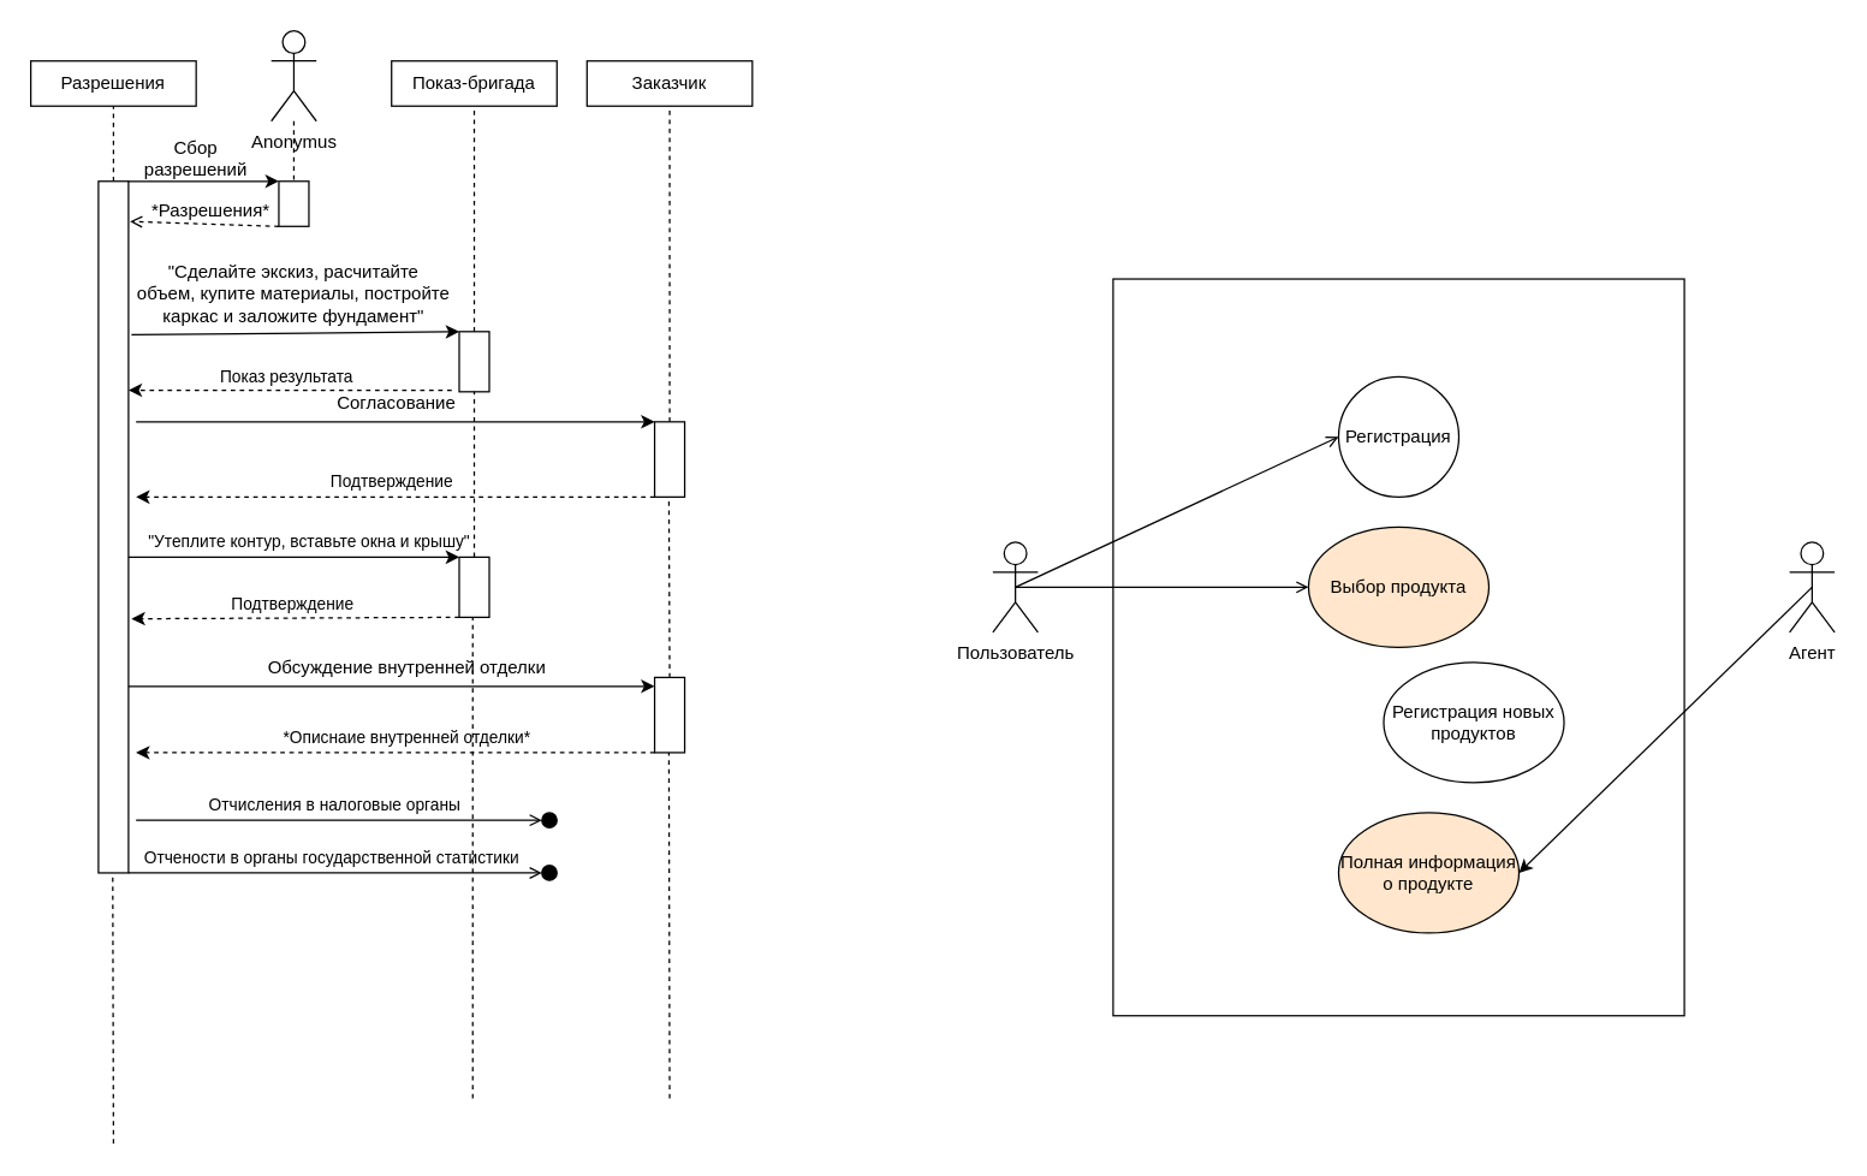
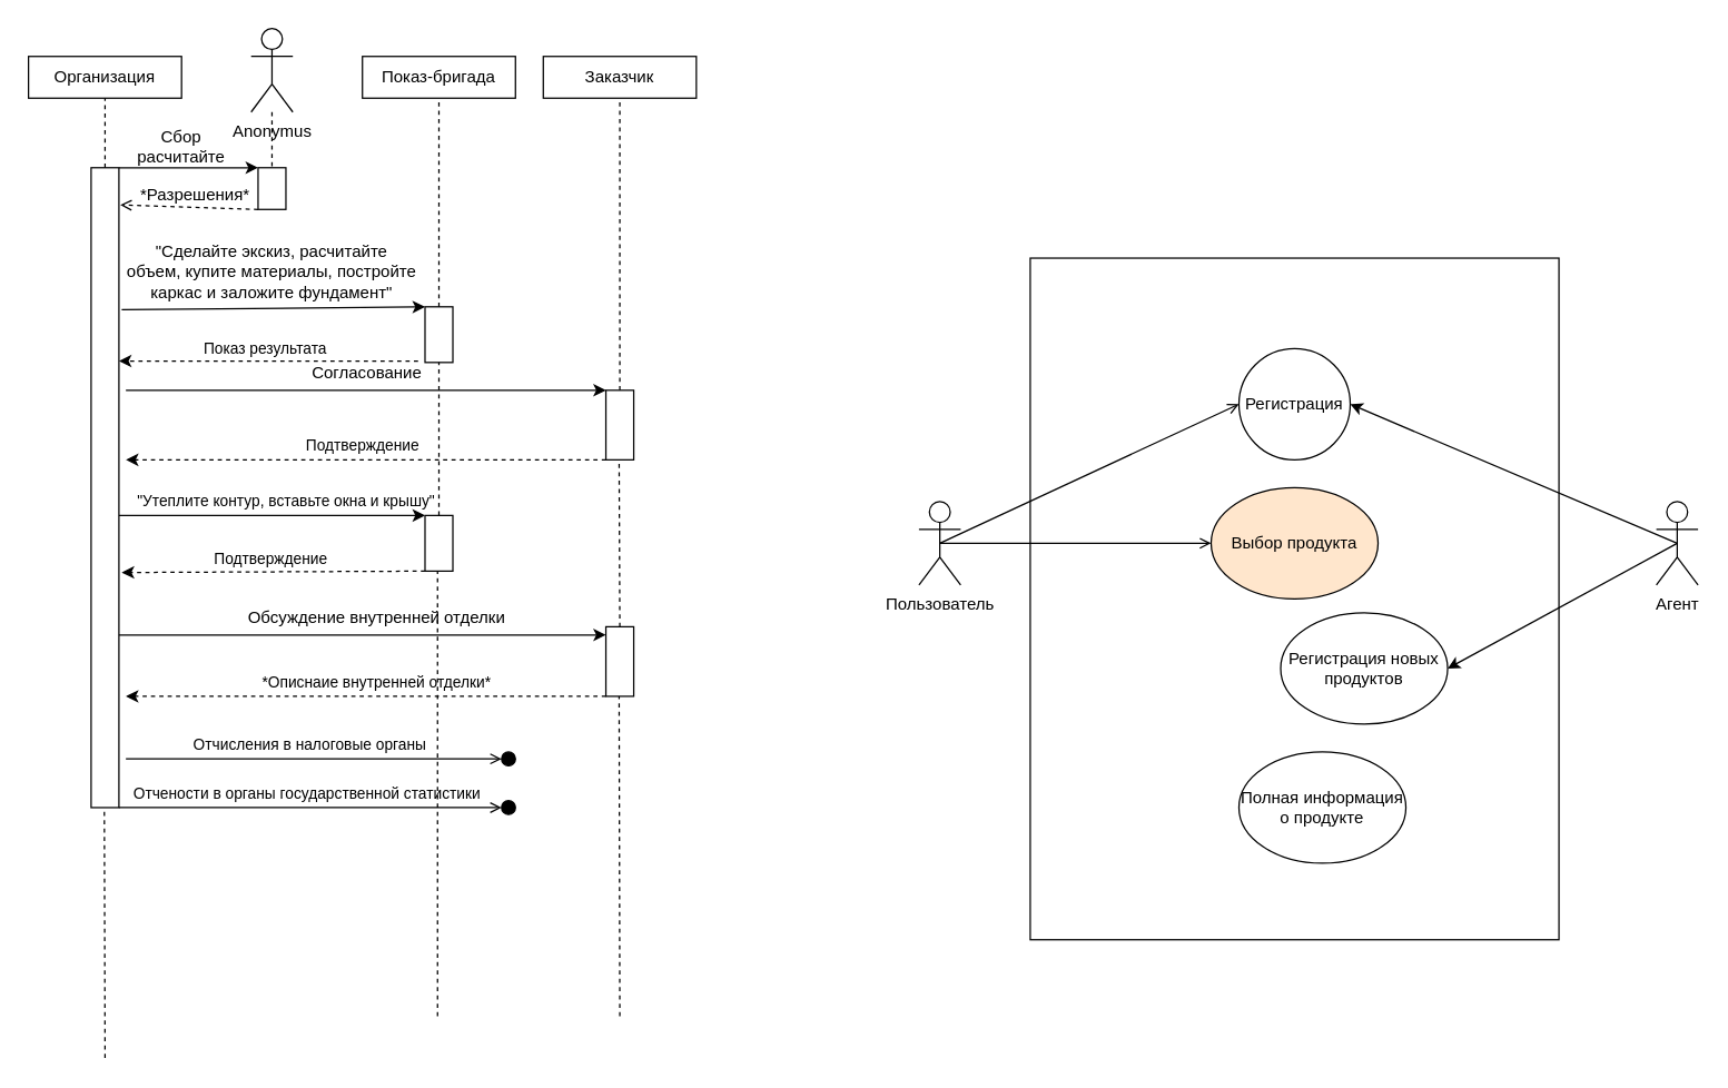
  <mxCell id="0" />
  <mxCell id="1" parent="0" />
- <mxCell id="2" value="Разрешения" style="rounded=0;whiteSpace=wrap;html=1;fillColor=none;" parent="1" vertex="1"><mxGeometry x="20" y="40" width="110" height="30" as="geometry" /></mxCell>
+ <mxCell id="2" value="Организация" style="rounded=0;whiteSpace=wrap;html=1;fillColor=none;" parent="1" vertex="1"><mxGeometry x="20" y="40" width="110" height="30" as="geometry" /></mxCell>
  <mxCell id="3" value="Заказчик" style="rounded=0;whiteSpace=wrap;html=1;fillColor=none;" parent="1" vertex="1"><mxGeometry x="390" y="40" width="110" height="30" as="geometry" /></mxCell>
  <mxCell id="4" value="Показ-бригада" style="rounded=0;whiteSpace=wrap;html=1;fillColor=none;" parent="1" vertex="1"><mxGeometry x="260" y="40" width="110" height="30" as="geometry" /></mxCell>
  <mxCell id="5" value="" style="rounded=0;whiteSpace=wrap;html=1;fillColor=none;" parent="1" vertex="1"><mxGeometry x="65" y="120" width="20" height="460" as="geometry" /></mxCell>
  <mxCell id="6" value="Anonymus" style="shape=umlActor;verticalLabelPosition=bottom;verticalAlign=top;html=1;outlineConnect=0;fillColor=none;" parent="1" vertex="1"><mxGeometry x="180" y="20" width="30" height="60" as="geometry" /></mxCell>
  <mxCell id="7" value="" style="rounded=0;whiteSpace=wrap;html=1;fillColor=none;" parent="1" vertex="1"><mxGeometry x="185" y="120" width="20" height="30" as="geometry" /></mxCell>
  <mxCell id="8" value="" style="endArrow=classic;html=1;rounded=0;entryX=0;entryY=0;entryDx=0;entryDy=0;exitX=1;exitY=0;exitDx=0;exitDy=0;" parent="1" source="5" target="7" edge="1"><mxGeometry width="50" height="50" relative="1" as="geometry"><mxPoint x="260" y="420" as="sourcePoint" /><mxPoint x="310" y="370" as="targetPoint" /></mxGeometry></mxCell>
  <mxCell id="9" value="" style="endArrow=open;html=1;rounded=0;dashed=1;exitX=0;exitY=1;exitDx=0;exitDy=0;entryX=1.05;entryY=0.058;entryDx=0;entryDy=0;entryPerimeter=0;endFill=0;" parent="1" source="7" target="5" edge="1"><mxGeometry width="50" height="50" relative="1" as="geometry"><mxPoint x="260" y="420" as="sourcePoint" /><mxPoint x="90" y="170" as="targetPoint" /></mxGeometry></mxCell>
- <mxCell id="10" value="Сбор разрешений" style="text;html=1;strokeColor=none;fillColor=none;align=center;verticalAlign=middle;whiteSpace=wrap;rounded=0;" parent="1" vertex="1"><mxGeometry x="100" y="90" width="60" height="30" as="geometry" /></mxCell>
+ <mxCell id="10" value="Сбор расчитайте" style="text;html=1;strokeColor=none;fillColor=none;align=center;verticalAlign=middle;whiteSpace=wrap;rounded=0;" parent="1" vertex="1"><mxGeometry x="100" y="90" width="60" height="30" as="geometry" /></mxCell>
  <mxCell id="11" value="" style="endArrow=none;dashed=1;html=1;rounded=0;entryX=0.5;entryY=1;entryDx=0;entryDy=0;exitX=0.5;exitY=0;exitDx=0;exitDy=0;" parent="1" source="5" target="2" edge="1"><mxGeometry width="50" height="50" relative="1" as="geometry"><mxPoint x="260" y="410" as="sourcePoint" /><mxPoint x="310" y="360" as="targetPoint" /></mxGeometry></mxCell>
  <mxCell id="12" value="*Разрешения*" style="text;html=1;strokeColor=none;fillColor=none;align=center;verticalAlign=middle;whiteSpace=wrap;rounded=0;" parent="1" vertex="1"><mxGeometry x="110" y="130" width="60" height="20" as="geometry" /></mxCell>
  <mxCell id="13" value="" style="rounded=0;whiteSpace=wrap;html=1;fillColor=none;" parent="1" vertex="1"><mxGeometry x="305" y="220" width="20" height="40" as="geometry" /></mxCell>
  <mxCell id="14" value="" style="rounded=0;whiteSpace=wrap;html=1;fillColor=none;" parent="1" vertex="1"><mxGeometry x="435" y="280" width="20" height="50" as="geometry" /></mxCell>
  <mxCell id="15" value="" style="endArrow=none;dashed=1;html=1;rounded=0;entryX=0.5;entryY=1;entryDx=0;entryDy=0;exitX=0.5;exitY=0;exitDx=0;exitDy=0;" parent="1" source="13" target="4" edge="1"><mxGeometry width="50" height="50" relative="1" as="geometry"><mxPoint x="260" y="410" as="sourcePoint" /><mxPoint x="310" y="360" as="targetPoint" /></mxGeometry></mxCell>
  <mxCell id="16" value="" style="endArrow=none;dashed=1;html=1;rounded=0;entryX=0.5;entryY=1;entryDx=0;entryDy=0;exitX=0.5;exitY=0;exitDx=0;exitDy=0;" parent="1" source="14" target="3" edge="1"><mxGeometry width="50" height="50" relative="1" as="geometry"><mxPoint x="260" y="410" as="sourcePoint" /><mxPoint x="310" y="360" as="targetPoint" /></mxGeometry></mxCell>
  <mxCell id="17" value="" style="endArrow=none;dashed=1;html=1;rounded=0;entryX=0.5;entryY=0;entryDx=0;entryDy=0;" parent="1" source="6" target="7" edge="1"><mxGeometry width="50" height="50" relative="1" as="geometry"><mxPoint x="260" y="410" as="sourcePoint" /><mxPoint x="310" y="360" as="targetPoint" /></mxGeometry></mxCell>
  <mxCell id="18" value="" style="endArrow=classic;html=1;rounded=0;exitX=1.1;exitY=0.222;exitDx=0;exitDy=0;exitPerimeter=0;entryX=0;entryY=0;entryDx=0;entryDy=0;endFill=1;" parent="1" source="5" target="13" edge="1"><mxGeometry width="50" height="50" relative="1" as="geometry"><mxPoint x="85" y="226" as="sourcePoint" /><mxPoint x="303" y="226.2" as="targetPoint" /></mxGeometry></mxCell>
  <mxCell id="19" value="&quot;Сделайте экскиз, расчитайте объем, купите материалы, постройте каркас и заложите фундамент&quot;" style="text;html=1;strokeColor=none;fillColor=none;align=center;verticalAlign=middle;whiteSpace=wrap;rounded=0;" parent="1" vertex="1"><mxGeometry x="90" y="180" width="210" height="30" as="geometry" /></mxCell>
  <mxCell id="20" value="&#10;&lt;span style=&quot;color: rgb(0, 0, 0); font-family: Helvetica; font-size: 12px; font-style: normal; font-variant-ligatures: normal; font-variant-caps: normal; font-weight: 400; letter-spacing: normal; orphans: 2; text-align: center; text-indent: 0px; text-transform: none; widows: 2; word-spacing: 0px; -webkit-text-stroke-width: 0px; text-decoration-thickness: initial; text-decoration-style: initial; text-decoration-color: initial; float: none; display: inline !important;&quot;&gt;Согласование&lt;/span&gt;&#10;&#10;" style="endArrow=classic;html=1;rounded=0;entryX=0;entryY=0;entryDx=0;entryDy=0;endFill=1;labelBackgroundColor=none;" parent="1" target="14" edge="1"><mxGeometry y="6" width="50" height="50" relative="1" as="geometry"><mxPoint x="90" y="280" as="sourcePoint" /><mxPoint x="435" y="285.9" as="targetPoint" /><mxPoint as="offset" /></mxGeometry></mxCell>
  <mxCell id="21" value="Подтверждение" style="endArrow=classic;html=1;rounded=0;exitX=0;exitY=1;exitDx=0;exitDy=0;dashed=1;labelBackgroundColor=none;" parent="1" source="14" edge="1"><mxGeometry x="0.015" y="-10" width="50" height="50" relative="1" as="geometry"><mxPoint x="260" y="360" as="sourcePoint" /><mxPoint x="90" y="330" as="targetPoint" /><mxPoint as="offset" /></mxGeometry></mxCell>
  <mxCell id="22" value="" style="rounded=0;whiteSpace=wrap;html=1;fillColor=none;" parent="1" vertex="1"><mxGeometry x="435" y="450" width="20" height="50" as="geometry" /></mxCell>
  <mxCell id="23" value="&#10;&lt;span style=&quot;color: rgb(0, 0, 0); font-family: Helvetica; font-size: 12px; font-style: normal; font-variant-ligatures: normal; font-variant-caps: normal; font-weight: 400; letter-spacing: normal; orphans: 2; text-align: center; text-indent: 0px; text-transform: none; widows: 2; word-spacing: 0px; -webkit-text-stroke-width: 0px; text-decoration-thickness: initial; text-decoration-style: initial; text-decoration-color: initial; float: none; display: inline !important;&quot;&gt;Обсуждение внутренней отделки&lt;/span&gt;&#10;&#10;" style="endArrow=classic;html=1;rounded=0;exitX=1;exitY=0.112;exitDx=0;exitDy=0;exitPerimeter=0;entryX=0;entryY=0.308;entryDx=0;entryDy=0;entryPerimeter=0;endFill=1;labelBackgroundColor=none;" parent="1" edge="1"><mxGeometry x="0.057" y="6" width="50" height="50" relative="1" as="geometry"><mxPoint x="85" y="456" as="sourcePoint" /><mxPoint x="435" y="455.9" as="targetPoint" /><mxPoint as="offset" /></mxGeometry></mxCell>
  <mxCell id="24" value="*Описнаие внутренней отделки*" style="endArrow=classic;html=1;rounded=0;exitX=0;exitY=1;exitDx=0;exitDy=0;dashed=1;labelBackgroundColor=none;" parent="1" source="22" edge="1"><mxGeometry x="-0.043" y="-10" width="50" height="50" relative="1" as="geometry"><mxPoint x="260" y="530" as="sourcePoint" /><mxPoint x="90" y="500" as="targetPoint" /><mxPoint as="offset" /></mxGeometry></mxCell>
  <mxCell id="25" value="Показ результата" style="endArrow=classic;html=1;rounded=0;dashed=1;" parent="1" edge="1"><mxGeometry x="0.023" y="-9" width="50" height="50" relative="1" as="geometry"><mxPoint x="300" y="259" as="sourcePoint" /><mxPoint x="85" y="259" as="targetPoint" /><mxPoint as="offset" /></mxGeometry></mxCell>
  <mxCell id="26" value="" style="rounded=0;whiteSpace=wrap;html=1;fillColor=none;" parent="1" vertex="1"><mxGeometry x="305" y="370" width="20" height="40" as="geometry" /></mxCell>
  <mxCell id="27" value="&quot;Утеплите контур, вставьте окна и крышу&quot;" style="endArrow=classic;html=1;rounded=0;endFill=1;labelBackgroundColor=none;" parent="1" edge="1"><mxGeometry x="0.091" y="10" width="50" height="50" relative="1" as="geometry"><mxPoint x="85" y="370" as="sourcePoint" /><mxPoint x="305" y="370" as="targetPoint" /><mxPoint as="offset" /></mxGeometry></mxCell>
  <mxCell id="28" value="Подтверждение" style="endArrow=classic;html=1;rounded=0;exitX=0;exitY=1;exitDx=0;exitDy=0;dashed=1;labelBackgroundColor=none;entryX=1.1;entryY=0.562;entryDx=0;entryDy=0;entryPerimeter=0;" parent="1" source="26" edge="1"><mxGeometry x="0.015" y="-10" width="50" height="50" relative="1" as="geometry"><mxPoint x="440" y="414.1" as="sourcePoint" /><mxPoint x="87" y="411" as="targetPoint" /><mxPoint as="offset" /></mxGeometry></mxCell>
  <mxCell id="29" value="" style="endArrow=none;dashed=1;html=1;rounded=0;labelBackgroundColor=none;exitX=0.5;exitY=0;exitDx=0;exitDy=0;entryX=0.5;entryY=1;entryDx=0;entryDy=0;" parent="1" source="26" target="13" edge="1"><mxGeometry width="50" height="50" relative="1" as="geometry"><mxPoint x="170" y="340" as="sourcePoint" /><mxPoint x="320" y="260" as="targetPoint" /></mxGeometry></mxCell>
  <mxCell id="30" value="Отчисления в налоговые органы" style="endArrow=open;html=1;rounded=0;labelBackgroundColor=none;endFill=0;" parent="1" target="32" edge="1"><mxGeometry x="-0.023" y="10" width="50" height="50" relative="1" as="geometry"><mxPoint x="90" y="545" as="sourcePoint" /><mxPoint x="300" y="550" as="targetPoint" /><mxPoint as="offset" /></mxGeometry></mxCell>
  <mxCell id="31" value="Отчености в органы государственной статистики" style="endArrow=open;html=1;rounded=0;labelBackgroundColor=none;endFill=0;entryX=0;entryY=0.5;entryDx=0;entryDy=0;" parent="1" target="33" edge="1"><mxGeometry x="-0.018" y="10" width="50" height="50" relative="1" as="geometry"><mxPoint x="85" y="580" as="sourcePoint" /><mxPoint x="300" y="580" as="targetPoint" /><mxPoint as="offset" /></mxGeometry></mxCell>
  <mxCell id="32" value="" style="ellipse;whiteSpace=wrap;html=1;aspect=fixed;fillColor=#000000;" parent="1" vertex="1"><mxGeometry x="360" y="540" width="10" height="10" as="geometry" /></mxCell>
  <mxCell id="33" value="" style="ellipse;whiteSpace=wrap;html=1;aspect=fixed;fillColor=#000000;" parent="1" vertex="1"><mxGeometry x="360" y="575" width="10" height="10" as="geometry" /></mxCell>
  <mxCell id="34" value="" style="endArrow=none;dashed=1;html=1;rounded=0;labelBackgroundColor=none;entryX=0.5;entryY=1;entryDx=0;entryDy=0;" parent="1" edge="1"><mxGeometry width="50" height="50" relative="1" as="geometry"><mxPoint x="314" y="730" as="sourcePoint" /><mxPoint x="314" y="410" as="targetPoint" /></mxGeometry></mxCell>
  <mxCell id="35" value="" style="endArrow=none;dashed=1;html=1;rounded=0;labelBackgroundColor=none;exitX=0.5;exitY=0;exitDx=0;exitDy=0;entryX=0.5;entryY=1;entryDx=0;entryDy=0;" parent="1" source="22" edge="1"><mxGeometry width="50" height="50" relative="1" as="geometry"><mxPoint x="444.5" y="440" as="sourcePoint" /><mxPoint x="444.5" y="330" as="targetPoint" /></mxGeometry></mxCell>
  <mxCell id="36" value="" style="endArrow=none;dashed=1;html=1;rounded=0;labelBackgroundColor=none;entryX=0.5;entryY=1;entryDx=0;entryDy=0;" parent="1" edge="1"><mxGeometry width="50" height="50" relative="1" as="geometry"><mxPoint x="445" y="730" as="sourcePoint" /><mxPoint x="444.5" y="500" as="targetPoint" /></mxGeometry></mxCell>
  <mxCell id="37" value="" style="endArrow=none;dashed=1;html=1;rounded=0;labelBackgroundColor=none;entryX=0.5;entryY=1;entryDx=0;entryDy=0;" parent="1" edge="1"><mxGeometry width="50" height="50" relative="1" as="geometry"><mxPoint x="75" y="760" as="sourcePoint" /><mxPoint x="74.5" y="580" as="targetPoint" /></mxGeometry></mxCell>
  <mxCell id="38" value="" style="rounded=0;whiteSpace=wrap;html=1;fillColor=none;" vertex="1" parent="1"><mxGeometry x="740" y="185" width="380" height="490" as="geometry" /></mxCell>
  <mxCell id="39" style="rounded=0;orthogonalLoop=1;jettySize=auto;html=1;exitX=0.5;exitY=0.5;exitDx=0;exitDy=0;exitPerimeter=0;entryX=0;entryY=0.5;entryDx=0;entryDy=0;endArrow=open;" edge="1" parent="1" source="41" target="46"><mxGeometry relative="1" as="geometry" /></mxCell>
  <mxCell id="40" style="rounded=0;orthogonalLoop=1;jettySize=auto;html=1;exitX=0.5;exitY=0.5;exitDx=0;exitDy=0;exitPerimeter=0;entryX=0;entryY=0.5;entryDx=0;entryDy=0;endArrow=open;" edge="1" parent="1" source="41" target="47"><mxGeometry relative="1" as="geometry" /></mxCell>
  <mxCell id="41" value="Пользователь" style="shape=umlActor;verticalLabelPosition=bottom;verticalAlign=top;html=1;outlineConnect=0;" vertex="1" parent="1"><mxGeometry x="660" y="360" width="30" height="60" as="geometry" /></mxCell>
- <mxCell id="44" style="rounded=0;orthogonalLoop=1;jettySize=auto;html=1;exitX=0.5;exitY=0.5;exitDx=0;exitDy=0;exitPerimeter=0;entryX=1;entryY=0.5;entryDx=0;entryDy=0;" edge="1" parent="1" source="45" target="49"><mxGeometry relative="1" as="geometry" /></mxCell>
+ <mxCell id="42" style="rounded=0;orthogonalLoop=1;jettySize=auto;html=1;exitX=0.5;exitY=0.5;exitDx=0;exitDy=0;exitPerimeter=0;entryX=1;entryY=0.5;entryDx=0;entryDy=0;" edge="1" parent="1" source="45" target="46"><mxGeometry relative="1" as="geometry" /></mxCell>
+ <mxCell id="43" style="rounded=0;orthogonalLoop=1;jettySize=auto;html=1;exitX=0.5;exitY=0.5;exitDx=0;exitDy=0;exitPerimeter=0;entryX=1;entryY=0.5;entryDx=0;entryDy=0;" edge="1" parent="1" source="45" target="48"><mxGeometry relative="1" as="geometry" /></mxCell>
  <mxCell id="45" value="Агент" style="shape=umlActor;verticalLabelPosition=bottom;verticalAlign=top;html=1;outlineConnect=0;" vertex="1" parent="1"><mxGeometry x="1190" y="360" width="30" height="60" as="geometry" /></mxCell>
  <mxCell id="46" value="Регистрация" style="ellipse;whiteSpace=wrap;html=1;aspect=fixed;" vertex="1" parent="1"><mxGeometry x="890" y="250" width="80" height="80" as="geometry" /></mxCell>
  <mxCell id="47" value="Выбор продукта" style="ellipse;whiteSpace=wrap;html=1;fillColor=#ffe6cc;" vertex="1" parent="1"><mxGeometry x="870" y="350" width="120" height="80" as="geometry" /></mxCell>
  <mxCell id="48" value="Регистрация новых продуктов" style="ellipse;whiteSpace=wrap;html=1;" vertex="1" parent="1"><mxGeometry x="920" y="440" width="120" height="80" as="geometry" /></mxCell>
- <mxCell id="49" value="Полная информация о продукте" style="ellipse;whiteSpace=wrap;html=1;fillColor=#ffe6cc;" vertex="1" parent="1"><mxGeometry x="890" y="540" width="120" height="80" as="geometry" /></mxCell>
+ <mxCell id="49" value="Полная информация о продукте" style="ellipse;whiteSpace=wrap;html=1;" vertex="1" parent="1"><mxGeometry x="890" y="540" width="120" height="80" as="geometry" /></mxCell>
